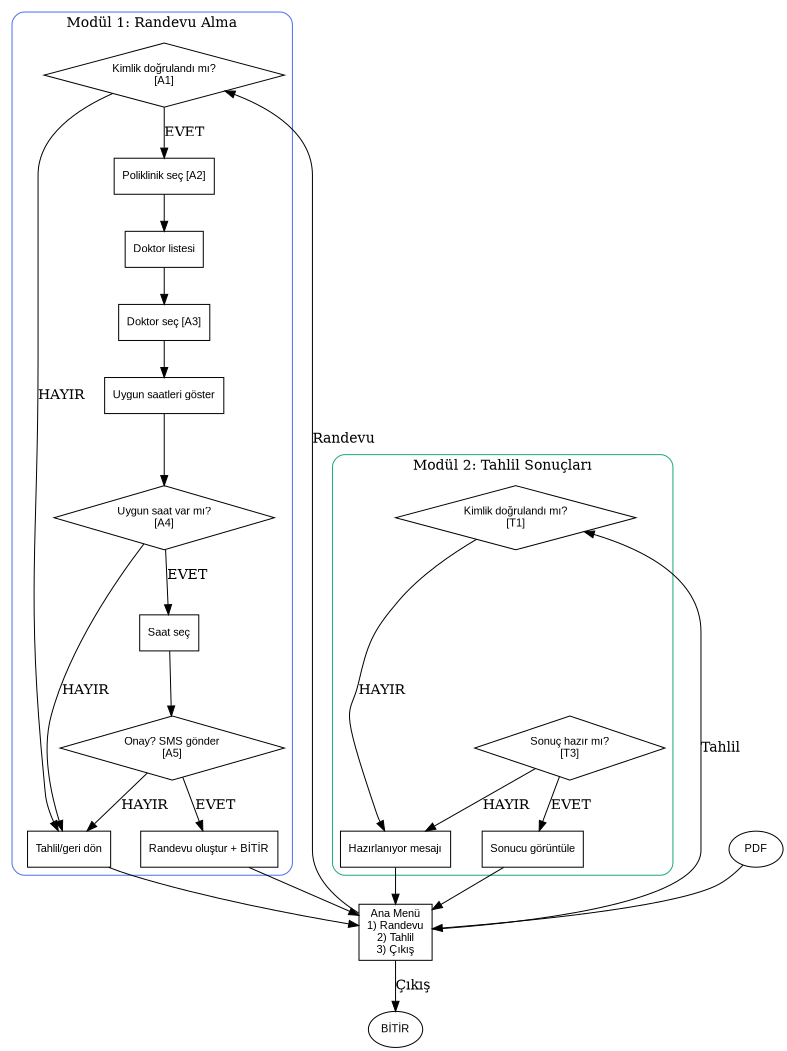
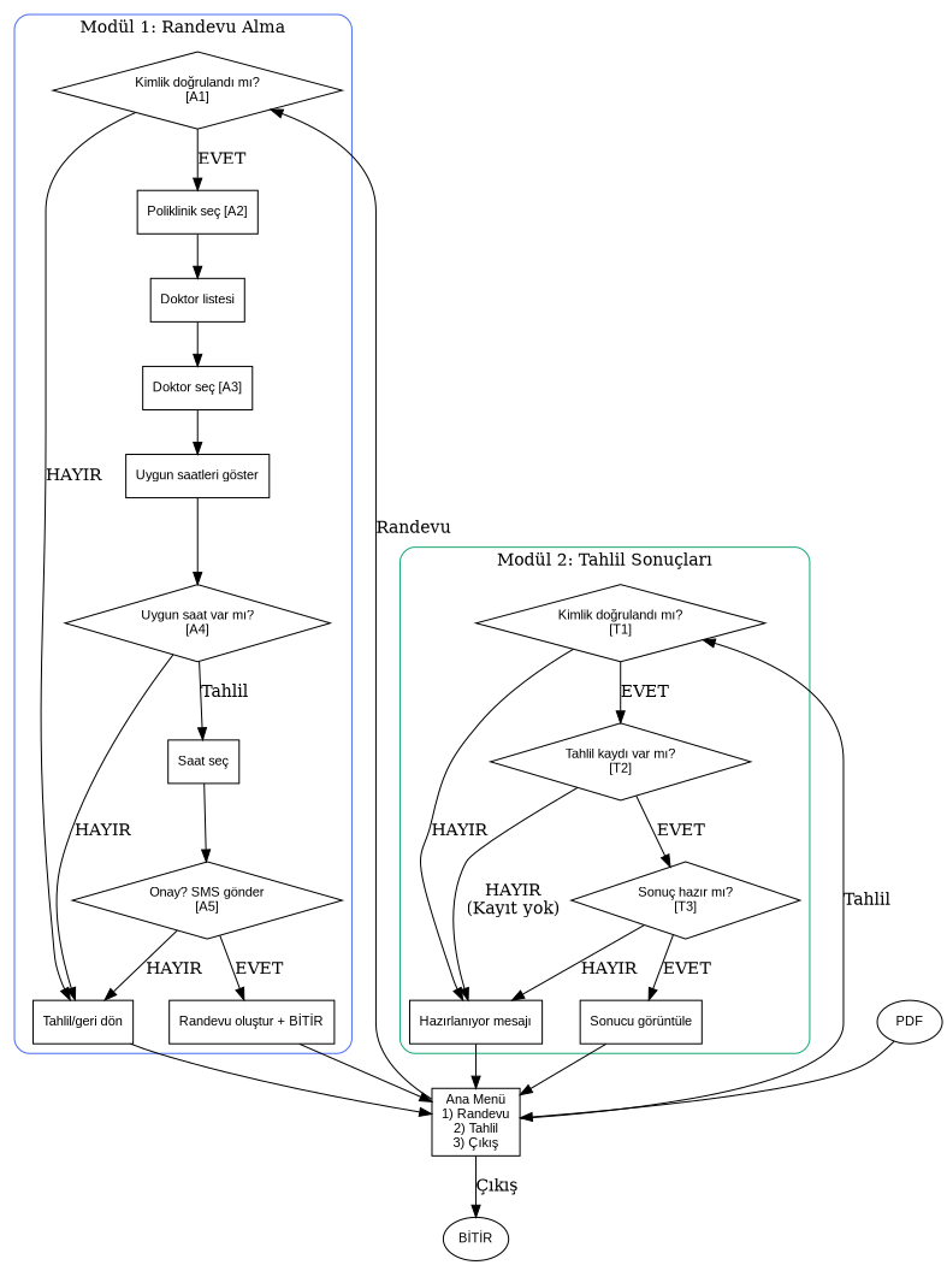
  digraph {
    rankdir=TB
    node [fontname=Arial fontsize=11 shape=rectangle]
    n1 [label="Kimlik doğrulandı mı?\n[A1]" shape=diamond]
    n2 [label="Poliklinik seç [A2]"]
    n3 [label="Tahlil/geri dön"]
    n4 [label="Doktor listesi"]
    n5 [label="Doktor seç [A3]"]
    n6 [label="Uygun saatleri göster"]
    n7 [label="Uygun saat var mı?\n[A4]" shape=diamond]
    n8 [label="Saat seç"]
    n9 [label="Onay? SMS gönder\n[A5]" shape=diamond]
    n10 [label="Randevu oluştur + BİTİR"]
    n11 [label="Kimlik doğrulandı mı?\n[T1]" shape=diamond]
+   n12 [label="Tahlil kaydı var mı?\n[T2]" shape=diamond]
    n13 [label="Hazırlanıyor mesajı"]
    n14 [label="Sonuç hazır mı?\n[T3]" shape=diamond]
    n15 [label="Sonucu görüntüle"]
    n16 [label="Ana Menü\n1) Randevu\n2) Tahlil\n3) Çıkış"]
    n17 [label=PDF shape=oval]
    n18 [label="BİTİR" shape=oval]
    subgraph cluster_1 {
      color="#4a6cf7"
      label="Modül 1: Randevu Alma"
      style=rounded
      n1
      n2
      n3
      n4
      n5
      n6
      n7
      n8
      n9
      n10
    }
    subgraph cluster_2 {
      color="#19a974"
      label="Modül 2: Tahlil Sonuçları"
      style=rounded
      n11
+     n12
      n13
      n14
      n15
    }
    n1 -> n2 [label=EVET]
    n1 -> n3 [label=HAYIR]
    n2 -> n4
    n3 -> n16
    n4 -> n5
    n5 -> n6
    n6 -> n7
    n7 -> n3 [label=HAYIR]
-   n7 -> n8 [label=EVET]
+   n7 -> n8 [label=Tahlil]
    n8 -> n9
    n9 -> n3 [label=HAYIR]
    n9 -> n10 [label=EVET]
    n10 -> n16
+   n11 -> n12 [label=EVET]
    n11 -> n13 [label=HAYIR]
+   n12 -> n13 [label="HAYIR\n(Kayıt yok)"]
+   n12 -> n14 [label=EVET]
    n13 -> n16
    n14 -> n13 [label=HAYIR]
    n14 -> n15 [label=EVET]
    n15 -> n16
    n16 -> n1 [label=Randevu]
    n16 -> n11 [label=Tahlil]
    n16 -> n18 [label="Çıkış"]
    n17 -> n16
  }
